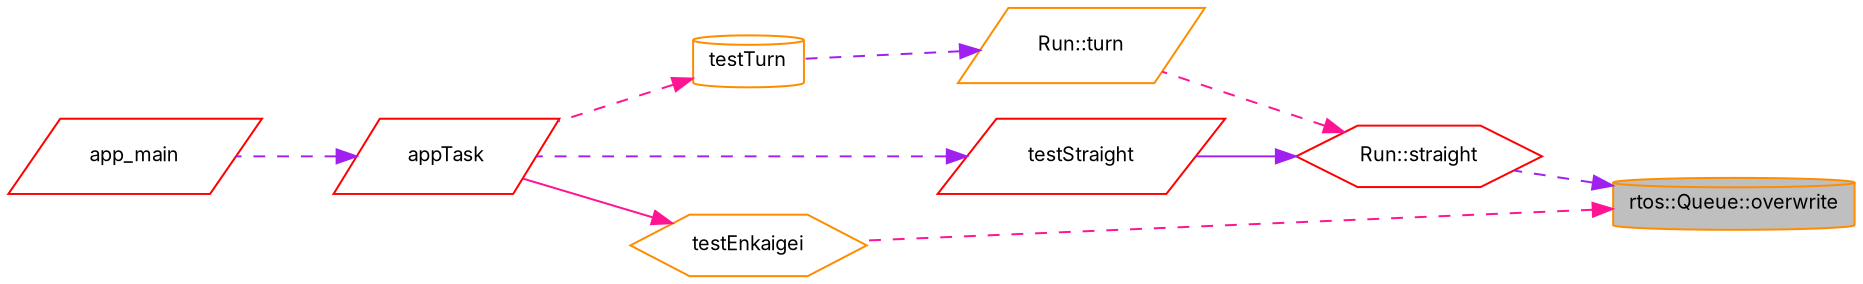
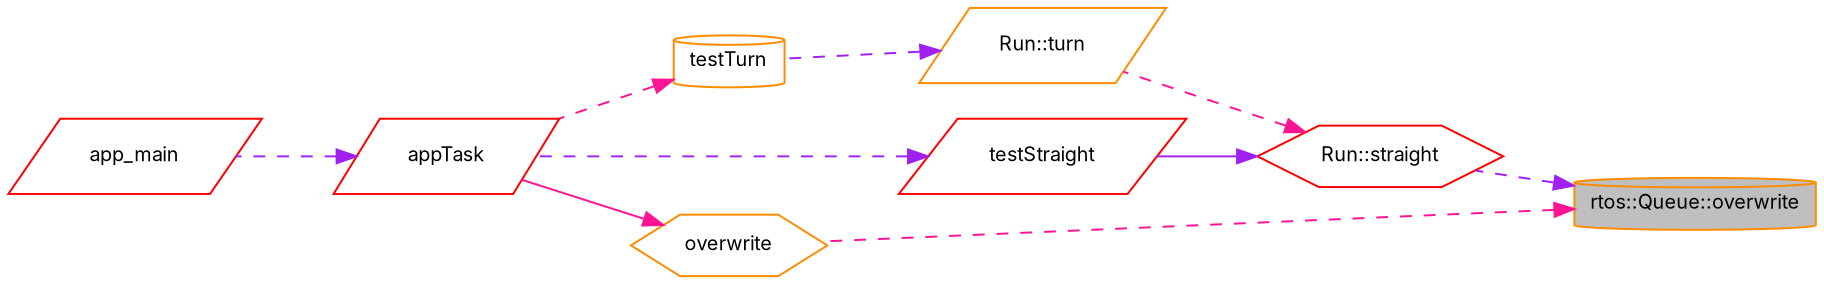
  digraph {
    fontname=Inter
    rankdir=RL
    node [color=darkorange fillcolor=white fontname=Inter fontsize=10 shape=parallelogram style=filled]
    edge [color=purple dir=back fontname=Inter fontsize=10 labelfontname=Helvetica labelfontsize=10 style=dashed]
    n1 [fillcolor=grey75 fontcolor=black height=0.2 label="rtos::Queue::overwrite" shape=cylinder width=0.4]
    n2 [color=red height=0.2 label="Run::straight" shape=hexagon width=0.4]
-   n3 [height=0.2 label=testEnkaigei shape=hexagon width=0.4]
+   n3 [height=0.2 label=overwrite shape=hexagon width=0.4]
    n4 [height=0.2 label="Run::turn" width=0.4]
    n5 [color=red height=0.2 label=testStraight width=0.4]
    n6 [color=red height=0.2 label=appTask width=0.4]
    n7 [height=0.2 label=testTurn shape=cylinder width=0.4]
    n8 [color=red height=0.2 label=app_main width=0.4]
    n1 -> n2
    n1 -> n3 [color=deeppink]
    n2 -> n4 [color=deeppink]
    n2 -> n5 [style=solid]
    n3 -> n6 [color=deeppink style=solid]
    n4 -> n7
    n5 -> n6
    n6 -> n8
    n7 -> n6 [color=deeppink]
  }
